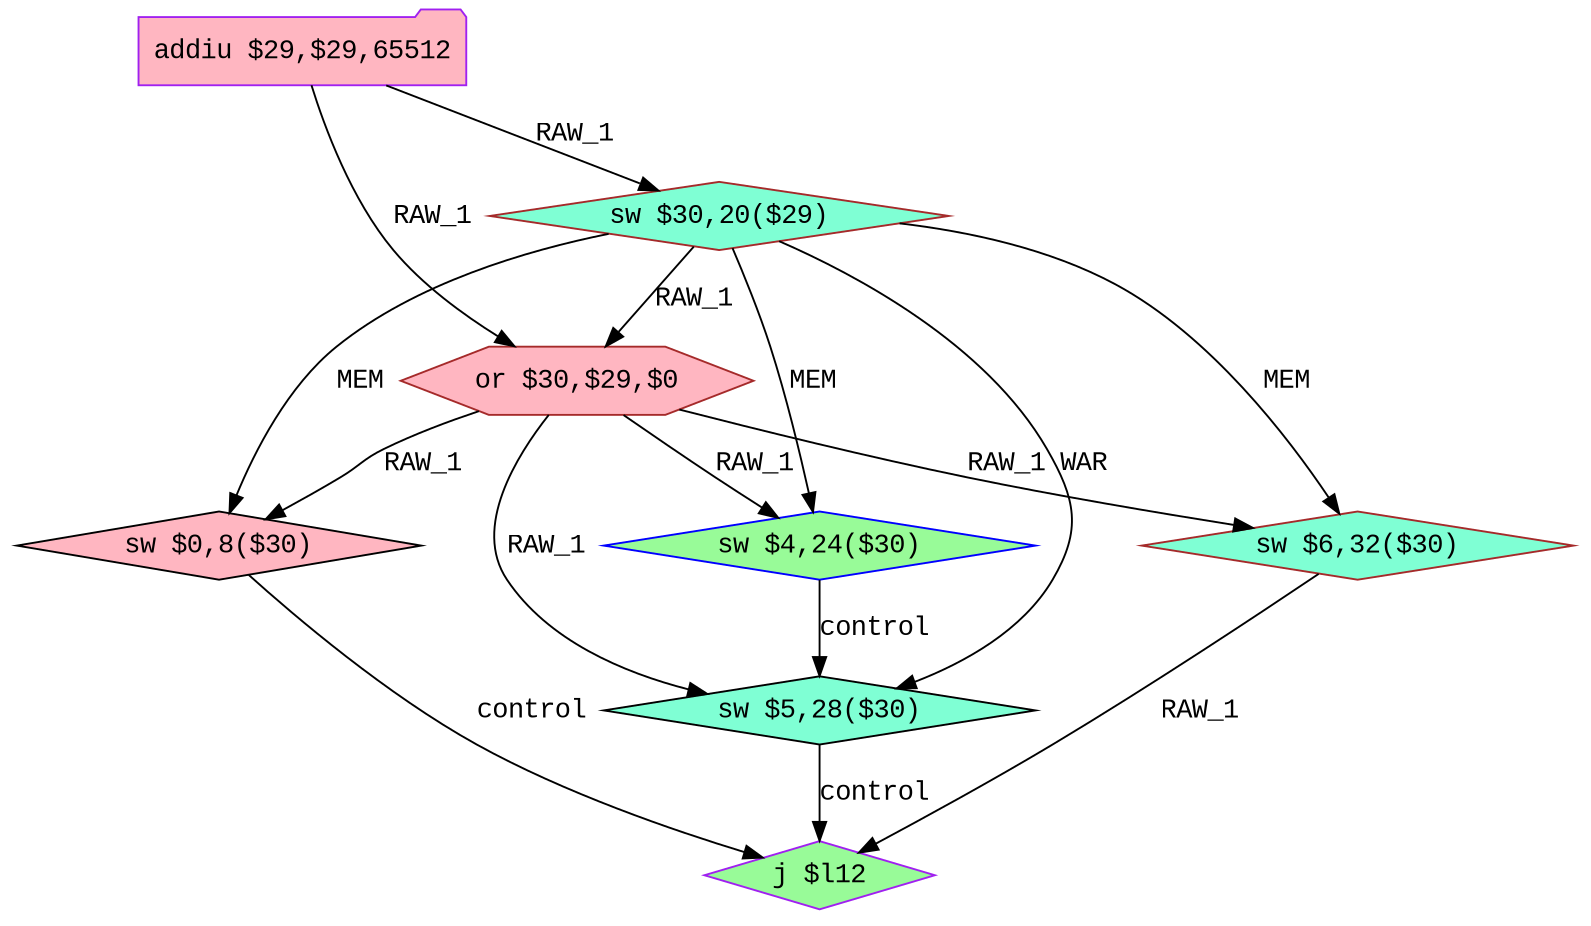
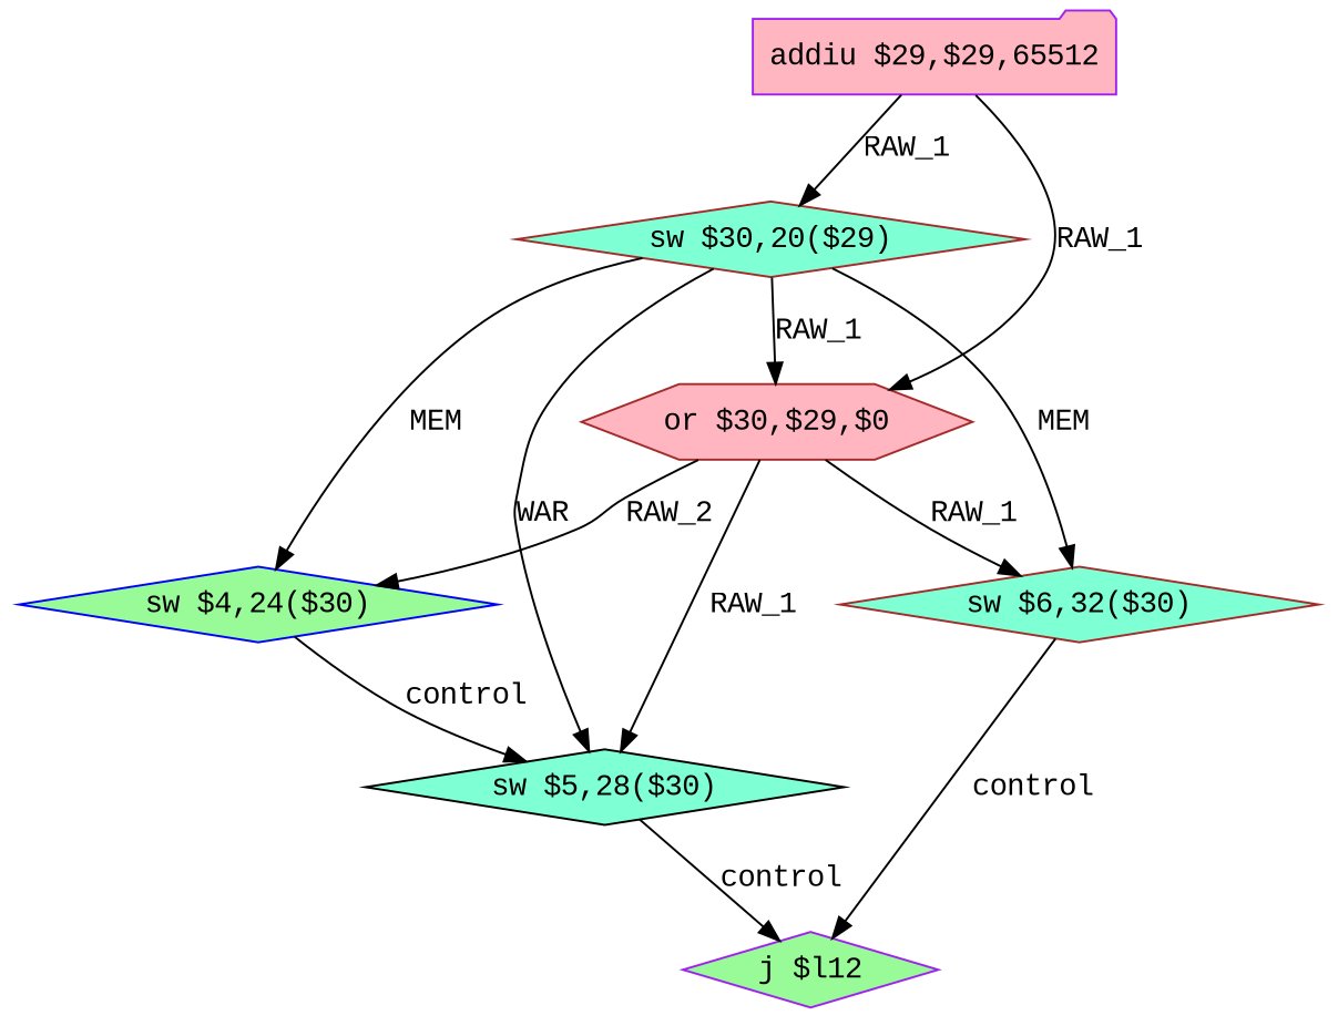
  digraph {
    fontname="Liberation Mono"
    node [color=brown fillcolor=lightpink fontname="Liberation Mono" shape=diamond style=filled]
    edge [fontname="Liberation Mono"]
    n1 [color=purple label="addiu $29,$29,65512" shape=folder]
    n2 [fillcolor=aquamarine label="sw $30,20($29)"]
    n3 [label="or $30,$29,$0" shape=hexagon]
    n4 [color=blue fillcolor=palegreen label="sw $4,24($30)"]
    n5 [color=black fillcolor=aquamarine label="sw $5,28($30)"]
    n6 [fillcolor=aquamarine label="sw $6,32($30)"]
-   n7 [color=black label="sw $0,8($30)"]
    n8 [color=purple fillcolor=palegreen label="j $l12"]
    n1 -> n2 [label=RAW_1]
    n1 -> n3 [label=RAW_1]
    n2 -> n3 [label=RAW_1]
    n2 -> n4 [label=MEM]
    n2 -> n5 [label=WAR]
    n2 -> n6 [label=MEM]
-   n2 -> n7 [label=MEM]
-   n3 -> n4 [label=RAW_1]
+   n3 -> n4 [label=RAW_2]
    n3 -> n5 [label=RAW_1]
    n3 -> n6 [label=RAW_1]
-   n3 -> n7 [label=RAW_1]
    n4 -> n5 [label=control]
    n5 -> n8 [label=control]
-   n6 -> n8 [label=RAW_1]
-   n7 -> n8 [label=control]
+   n6 -> n8 [label=control]
  }
